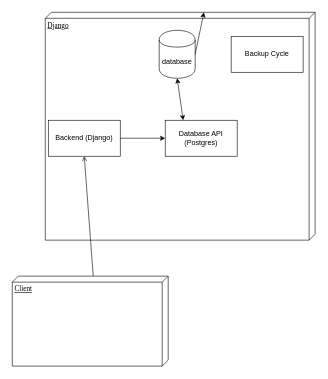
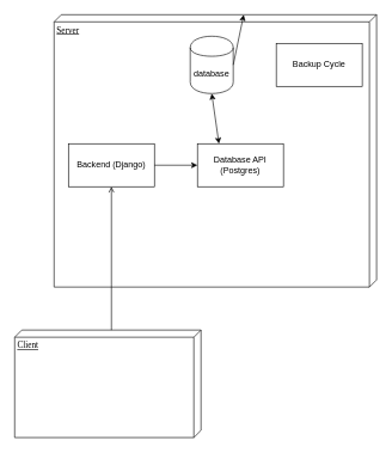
  <mxCell id="0" />
  <mxCell id="1" parent="0" />
- <mxCell id="2" value="Django" style="verticalAlign=top;align=left;spacingTop=8;spacingLeft=2;spacingRight=12;shape=cube;size=10;direction=south;fontStyle=4;html=1;rounded=0;shadow=0;comic=0;labelBackgroundColor=none;strokeWidth=1;fontFamily=Verdana;fontSize=12" parent="1" vertex="1"><mxGeometry x="75" y="20" width="450" height="380" as="geometry" /></mxCell>
+ <mxCell id="2" value="Server" style="verticalAlign=top;align=left;spacingTop=8;spacingLeft=2;spacingRight=12;shape=cube;size=10;direction=south;fontStyle=4;html=1;rounded=0;shadow=0;comic=0;labelBackgroundColor=none;strokeWidth=1;fontFamily=Verdana;fontSize=12" parent="1" vertex="1"><mxGeometry x="75" y="20" width="450" height="380" as="geometry" /></mxCell>
  <mxCell id="3" value="Client" style="verticalAlign=top;align=left;spacingTop=8;spacingLeft=2;spacingRight=12;shape=cube;size=10;direction=south;fontStyle=4;html=1;rounded=0;shadow=0;comic=0;labelBackgroundColor=none;strokeWidth=1;fontFamily=Verdana;fontSize=12" parent="1" vertex="1"><mxGeometry x="20" y="460" width="260" height="150" as="geometry" /></mxCell>
  <mxCell id="4" value="database" style="shape=cylinder;whiteSpace=wrap;html=1;boundedLbl=1;backgroundOutline=1;" vertex="1" parent="1"><mxGeometry x="265" y="50" width="60" height="80" as="geometry" /></mxCell>
- <mxCell id="5" value="Backend (Django)" style="rounded=0;whiteSpace=wrap;html=1;" vertex="1" parent="1"><mxGeometry x="80" y="200" width="120" height="60" as="geometry" /></mxCell>
+ <mxCell id="5" value="Backend (Django)" style="rounded=0;whiteSpace=wrap;html=1;" vertex="1" parent="1"><mxGeometry x="95" y="200" width="120" height="60" as="geometry" /></mxCell>
  <mxCell id="6" value="Backup Cycle" style="rounded=0;whiteSpace=wrap;html=1;" vertex="1" parent="1"><mxGeometry x="385" y="60" width="120" height="60" as="geometry" /></mxCell>
  <mxCell id="7" value="" style="endArrow=open;html=1;exitX=0;exitY=0;exitDx=0;exitDy=125;exitPerimeter=0;entryX=0.5;entryY=1;entryDx=0;entryDy=0;" edge="1" parent="1" source="3" target="5"><mxGeometry width="50" height="50" relative="1" as="geometry"><mxPoint x="320" y="290" as="sourcePoint" /><mxPoint x="80" y="420" as="targetPoint" /></mxGeometry></mxCell>
  <mxCell id="8" value="Database API (Postgres)" style="rounded=0;whiteSpace=wrap;html=1;" vertex="1" parent="1"><mxGeometry x="275" y="200" width="120" height="60" as="geometry" /></mxCell>
  <mxCell id="9" value="" style="endArrow=classic;html=1;exitX=1;exitY=0.5;exitDx=0;exitDy=0;entryX=0;entryY=0.5;entryDx=0;entryDy=0;" edge="1" parent="1" source="5" target="8"><mxGeometry width="50" height="50" relative="1" as="geometry"><mxPoint x="215" y="350" as="sourcePoint" /><mxPoint x="255" y="290" as="targetPoint" /></mxGeometry></mxCell>
  <mxCell id="10" value="" style="endArrow=classic;startArrow=classic;html=1;exitX=0.25;exitY=0;exitDx=0;exitDy=0;entryX=0.5;entryY=1;entryDx=0;entryDy=0;" edge="1" parent="1" source="8" target="4"><mxGeometry width="50" height="50" relative="1" as="geometry"><mxPoint x="355" y="200" as="sourcePoint" /><mxPoint x="405" y="150" as="targetPoint" /></mxGeometry></mxCell>
  <mxCell id="11" value="" style="endArrow=classic;html=1;exitX=1;exitY=0.5;exitDx=0;exitDy=0;" edge="1" parent="1" source="4" target="2"><mxGeometry width="50" height="50" relative="1" as="geometry"><mxPoint x="275" y="10" as="sourcePoint" /><mxPoint x="325" y="-40" as="targetPoint" /></mxGeometry></mxCell>
